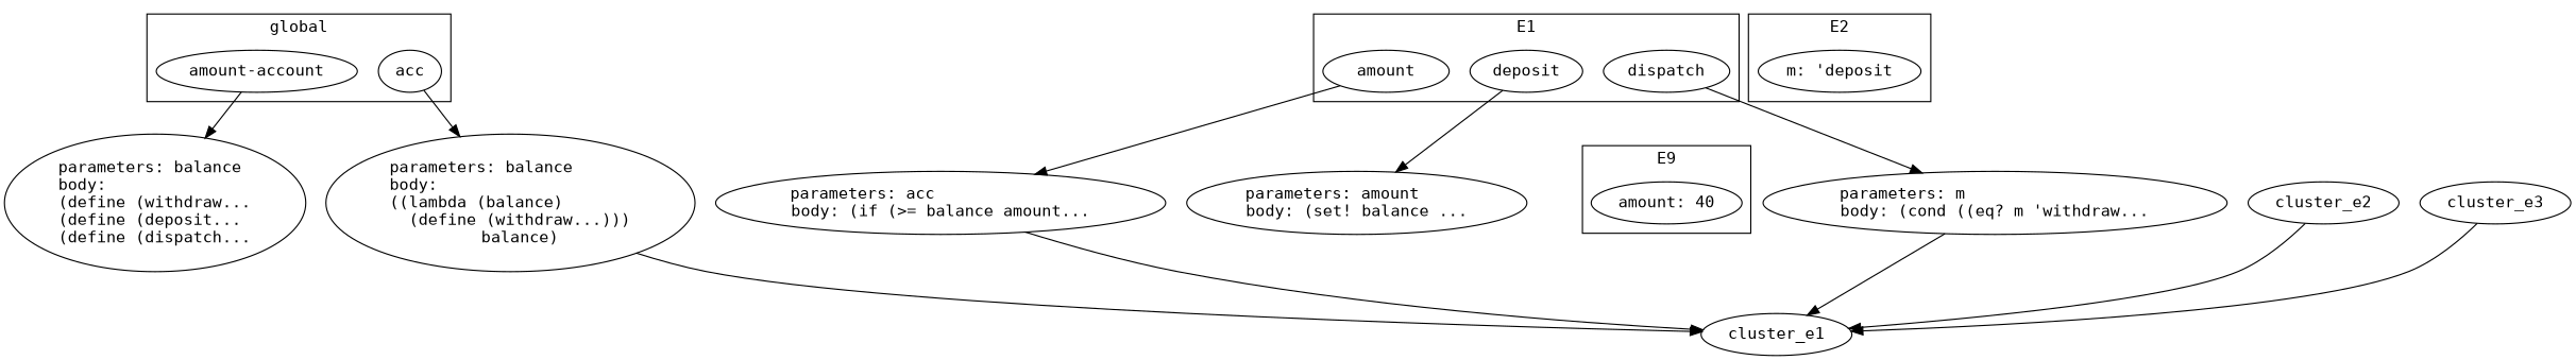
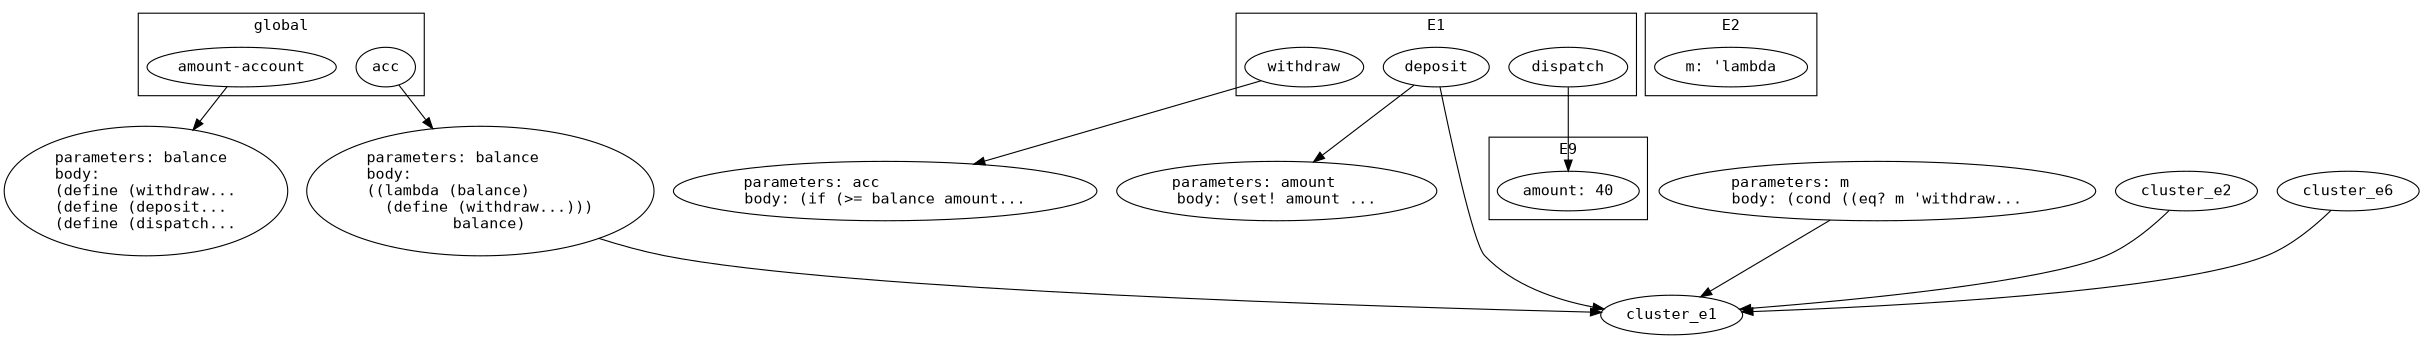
  digraph {
    fontname=monospace
    splines=true
    node [fontname=monospace]
    n1 [label="amount-account"]
    n2 [label=acc]
-   n3 [label=amount]
+   n3 [label=withdraw]
    n4 [label=deposit]
    n5 [label=dispatch]
-   n6 [label="m: 'deposit"]
+   n6 [label="m: 'lambda"]
    n7 [label="amount: 40"]
    n8 [label="parameters: balance\lbody:\l(define (withdraw...\l(define (deposit...\l(define (dispatch..."]
    n9 [label="parameters: balance\lbody:\l((lambda (balance)\l  (define (withdraw...)))\l  balance)"]
    n10 [label="parameters: acc\lbody: (if (>= balance amount..."]
-   n11 [label="parameters: amount\lbody: (set! balance ..."]
+   n11 [label="parameters: amount\lbody: (set! amount ..."]
    n12 [label="parameters: m\lbody: (cond ((eq? m 'withdraw..."]
    cluster_e1
    cluster_e2
-   cluster_e3
+   cluster_e3 [label=cluster_e6]
    subgraph cluster_1 {
      label=global
      n1
      n2
    }
    subgraph cluster_2 {
      label=E1
      n3
      n4
      n5
    }
    subgraph cluster_3 {
      label=E2
      n6
    }
    subgraph cluster_4 {
      label=E9
      n7
    }
    n1 -> n8
    n2 -> n9
    n3 -> n10
    n4 -> n11
-   n5 -> n12
+   n5 -> n7
    n9 -> cluster_e1
-   n10 -> cluster_e1
+   n4 -> cluster_e1
    n12 -> cluster_e1
    cluster_e2 -> cluster_e1
    cluster_e3 -> cluster_e1
  }
